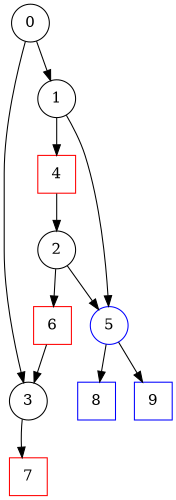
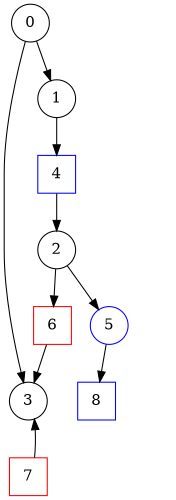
  digraph {
    node [shape=square]
    6 [color=red]
    3 [shape=circle]
    8 [color=blue]
-   4 [color=red]
+   4 [color=blue]
    2 [shape=circle]
    7 [color=red]
-   9 [color=blue]
    0 [shape=circle]
    1 [shape=circle]
    5 [color=blue shape=circle]
    6 -> 3
-   3 -> 7
+   7 -> 3
    4 -> 2
    2 -> 6
    2 -> 5
    0 -> 3
    0 -> 1
    1 -> 4
-   1 -> 5
    5 -> 8
-   5 -> 9
  }
